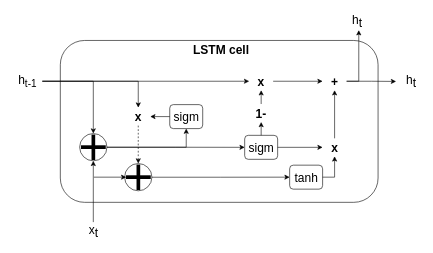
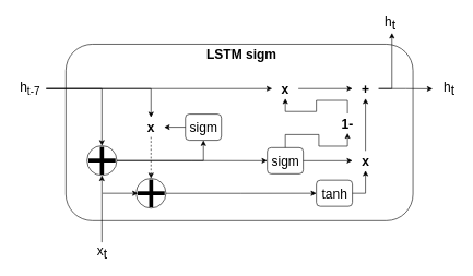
  <mxCell id="0" />
  <mxCell id="1" parent="0" />
  <mxCell id="2" value="" style="rounded=1;whiteSpace=wrap;html=1;fillColor=none;" parent="1" vertex="1"><mxGeometry x="100" y="67" width="530" height="270" as="geometry" /></mxCell>
  <mxCell id="3" value="+" style="text;html=1;align=center;verticalAlign=middle;resizable=0;points=[];autosize=1;fontSize=85;" parent="1" vertex="1"><mxGeometry x="120" y="190" width="70" height="110" as="geometry" /></mxCell>
  <mxCell id="4" style="edgeStyle=orthogonalEdgeStyle;rounded=0;orthogonalLoop=1;jettySize=auto;html=1;entryX=0.5;entryY=1;entryDx=0;entryDy=0;" edge="1" parent="1" source="6" target="32"><mxGeometry relative="1" as="geometry" /></mxCell>
  <mxCell id="5" style="edgeStyle=orthogonalEdgeStyle;rounded=0;orthogonalLoop=1;jettySize=auto;html=1;entryX=0;entryY=0.5;entryDx=0;entryDy=0;" edge="1" parent="1" source="6" target="22"><mxGeometry relative="1" as="geometry" /></mxCell>
  <mxCell id="6" value="" style="ellipse;whiteSpace=wrap;html=1;aspect=fixed;fillColor=none;" parent="1" vertex="1"><mxGeometry x="132.25" y="222.25" width="45.5" height="45.5" as="geometry" /></mxCell>
  <mxCell id="7" style="edgeStyle=orthogonalEdgeStyle;rounded=0;orthogonalLoop=1;jettySize=auto;html=1;entryX=0.5;entryY=1;entryDx=0;entryDy=0;" edge="1" parent="1" source="8" target="6"><mxGeometry relative="1" as="geometry" /></mxCell>
  <mxCell id="8" value="x&lt;sub style=&quot;font-size: 20px;&quot;&gt;t&lt;/sub&gt;" style="text;html=1;align=center;verticalAlign=middle;resizable=0;points=[];autosize=1;fontSize=20;" parent="1" vertex="1"><mxGeometry x="140" y="370" width="30" height="30" as="geometry" /></mxCell>
  <mxCell id="9" style="edgeStyle=orthogonalEdgeStyle;rounded=0;orthogonalLoop=1;jettySize=auto;html=1;" edge="1" parent="1" source="12" target="16"><mxGeometry relative="1" as="geometry" /></mxCell>
  <mxCell id="10" style="edgeStyle=orthogonalEdgeStyle;rounded=0;orthogonalLoop=1;jettySize=auto;html=1;entryX=0.5;entryY=0;entryDx=0;entryDy=0;" edge="1" parent="1" source="12" target="6"><mxGeometry relative="1" as="geometry" /></mxCell>
  <mxCell id="11" style="edgeStyle=orthogonalEdgeStyle;rounded=0;orthogonalLoop=1;jettySize=auto;html=1;entryX=0.5;entryY=0;entryDx=0;entryDy=0;" edge="1" parent="1" source="12" target="34"><mxGeometry relative="1" as="geometry" /></mxCell>
- <mxCell id="12" value="h&lt;span style=&quot;font-size: 20px&quot;&gt;&lt;sub&gt;t-1&lt;/sub&gt;&lt;/span&gt;" style="text;html=1;align=center;verticalAlign=middle;resizable=0;points=[];autosize=1;fontSize=20;" parent="1" vertex="1"><mxGeometry x="20" y="115" width="50" height="40" as="geometry" /></mxCell>
+ <mxCell id="12" value="h&lt;span style=&quot;font-size: 20px&quot;&gt;&lt;sub&gt;t-7&lt;/sub&gt;&lt;/span&gt;" style="text;html=1;align=center;verticalAlign=middle;resizable=0;points=[];autosize=1;fontSize=20;" parent="1" vertex="1"><mxGeometry x="20" y="115" width="50" height="40" as="geometry" /></mxCell>
  <mxCell id="13" value="h&lt;sub style=&quot;font-size: 20px;&quot;&gt;t&lt;br style=&quot;font-size: 20px;&quot;&gt;&lt;/sub&gt;" style="text;html=1;align=center;verticalAlign=middle;resizable=0;points=[];autosize=1;fontSize=20;" parent="1" vertex="1"><mxGeometry x="670" y="120" width="30" height="30" as="geometry" /></mxCell>
- <mxCell id="14" value="LSTM cell" style="text;html=1;align=center;verticalAlign=middle;resizable=0;points=[];autosize=1;fontSize=20;fontStyle=1" parent="1" vertex="1"><mxGeometry x="312.5" y="67" width="110" height="30" as="geometry" /></mxCell>
+ <mxCell id="14" value="LSTM sigm" style="text;html=1;align=center;verticalAlign=middle;resizable=0;points=[];autosize=1;fontSize=20;fontStyle=1" parent="1" vertex="1"><mxGeometry x="312.5" y="67" width="110" height="30" as="geometry" /></mxCell>
  <mxCell id="15" style="edgeStyle=orthogonalEdgeStyle;rounded=0;orthogonalLoop=1;jettySize=auto;html=1;exitX=1;exitY=0.5;exitDx=0;exitDy=0;entryX=0;entryY=0.5;entryDx=0;entryDy=0;" edge="1" parent="1" source="16" target="19"><mxGeometry relative="1" as="geometry" /></mxCell>
  <mxCell id="16" value="x" style="rounded=1;whiteSpace=wrap;html=1;fontSize=20;fillColor=none;fontStyle=1;strokeColor=none;" parent="1" vertex="1"><mxGeometry x="415" y="120" width="40" height="30" as="geometry" /></mxCell>
  <mxCell id="17" style="edgeStyle=orthogonalEdgeStyle;rounded=0;orthogonalLoop=1;jettySize=auto;html=1;exitX=1;exitY=0.5;exitDx=0;exitDy=0;" edge="1" parent="1" source="19"><mxGeometry relative="1" as="geometry"><mxPoint x="660" y="135.333" as="targetPoint" /></mxGeometry></mxCell>
  <mxCell id="18" style="edgeStyle=orthogonalEdgeStyle;rounded=0;orthogonalLoop=1;jettySize=auto;html=1;entryX=0.611;entryY=0.994;entryDx=0;entryDy=0;entryPerimeter=0;exitX=1;exitY=0.5;exitDx=0;exitDy=0;" edge="1" parent="1" source="19" target="25"><mxGeometry relative="1" as="geometry" /></mxCell>
  <mxCell id="19" value="+" style="rounded=1;whiteSpace=wrap;html=1;fontSize=20;fillColor=none;fontStyle=1;strokeColor=none;" parent="1" vertex="1"><mxGeometry x="537.5" y="120" width="40" height="30" as="geometry" /></mxCell>
  <mxCell id="20" style="edgeStyle=orthogonalEdgeStyle;rounded=0;orthogonalLoop=1;jettySize=auto;html=1;" edge="1" parent="1" source="22" target="37"><mxGeometry relative="1" as="geometry" /></mxCell>
  <mxCell id="21" style="edgeStyle=orthogonalEdgeStyle;rounded=0;orthogonalLoop=1;jettySize=auto;html=1;exitX=0.5;exitY=0;exitDx=0;exitDy=0;entryX=0.5;entryY=1;entryDx=0;entryDy=0;" edge="1" parent="1" source="22" target="30"><mxGeometry relative="1" as="geometry" /></mxCell>
  <mxCell id="22" value="sigm" style="rounded=1;whiteSpace=wrap;html=1;fillColor=none;fontSize=20;" parent="1" vertex="1"><mxGeometry x="407.5" y="225.25" width="55" height="40" as="geometry" /></mxCell>
  <mxCell id="23" style="edgeStyle=orthogonalEdgeStyle;rounded=0;orthogonalLoop=1;jettySize=auto;html=1;exitX=1;exitY=0.5;exitDx=0;exitDy=0;entryX=0.5;entryY=1;entryDx=0;entryDy=0;" edge="1" parent="1" source="24" target="37"><mxGeometry relative="1" as="geometry" /></mxCell>
  <mxCell id="24" value="tanh" style="rounded=1;whiteSpace=wrap;html=1;fillColor=none;fontSize=20;" parent="1" vertex="1"><mxGeometry x="482.5" y="275" width="55" height="40" as="geometry" /></mxCell>
  <mxCell id="25" value="h&lt;sub style=&quot;font-size: 20px;&quot;&gt;t&lt;br style=&quot;font-size: 20px;&quot;&gt;&lt;/sub&gt;" style="text;html=1;align=center;verticalAlign=middle;resizable=0;points=[];autosize=1;fontSize=20;" parent="1" vertex="1"><mxGeometry x="579.5" y="20" width="30" height="30" as="geometry" /></mxCell>
  <mxCell id="26" value="+" style="text;html=1;align=center;verticalAlign=middle;resizable=0;points=[];autosize=1;fontSize=85;" vertex="1" parent="1"><mxGeometry x="195" y="240" width="70" height="110" as="geometry" /></mxCell>
  <mxCell id="27" style="edgeStyle=orthogonalEdgeStyle;rounded=0;orthogonalLoop=1;jettySize=auto;html=1;entryX=0;entryY=0.5;entryDx=0;entryDy=0;" edge="1" parent="1" source="28" target="24"><mxGeometry relative="1" as="geometry" /></mxCell>
  <mxCell id="28" value="" style="ellipse;whiteSpace=wrap;html=1;aspect=fixed;fillColor=none;" vertex="1" parent="1"><mxGeometry x="207.25" y="272.25" width="45.5" height="45.5" as="geometry" /></mxCell>
  <mxCell id="29" style="edgeStyle=orthogonalEdgeStyle;rounded=0;orthogonalLoop=1;jettySize=auto;html=1;exitX=0.5;exitY=0;exitDx=0;exitDy=0;entryX=0.5;entryY=1;entryDx=0;entryDy=0;" edge="1" parent="1" source="30" target="16"><mxGeometry relative="1" as="geometry" /></mxCell>
- <mxCell id="30" value="1-" style="rounded=1;whiteSpace=wrap;html=1;fontSize=20;fillColor=none;fontStyle=1;strokeColor=none;" vertex="1" parent="1"><mxGeometry x="415" y="173" width="40" height="30" as="geometry" /></mxCell>
+ <mxCell id="30" value="1-" style="rounded=1;whiteSpace=wrap;html=1;fontSize=20;fillColor=none;fontStyle=1;strokeColor=none;" vertex="1" parent="1"><mxGeometry x="510" y="173" width="40" height="30" as="geometry" /></mxCell>
  <mxCell id="31" style="edgeStyle=orthogonalEdgeStyle;rounded=0;orthogonalLoop=1;jettySize=auto;html=1;exitX=0;exitY=0.5;exitDx=0;exitDy=0;entryX=1;entryY=0.5;entryDx=0;entryDy=0;" edge="1" parent="1" source="32" target="34"><mxGeometry relative="1" as="geometry" /></mxCell>
  <mxCell id="32" value="sigm" style="rounded=1;whiteSpace=wrap;html=1;fillColor=none;fontSize=20;" vertex="1" parent="1"><mxGeometry x="282.5" y="174" width="55" height="40" as="geometry" /></mxCell>
  <mxCell id="33" style="edgeStyle=orthogonalEdgeStyle;rounded=0;orthogonalLoop=1;jettySize=auto;html=1;entryX=0.5;entryY=0;entryDx=0;entryDy=0;dashed=1;" edge="1" parent="1" source="34" target="28"><mxGeometry relative="1" as="geometry" /></mxCell>
  <mxCell id="34" value="x" style="rounded=1;whiteSpace=wrap;html=1;fontSize=20;fillColor=none;fontStyle=1;strokeColor=none;" vertex="1" parent="1"><mxGeometry x="210" y="179" width="40" height="30" as="geometry" /></mxCell>
  <mxCell id="35" value="" style="endArrow=classic;html=1;" edge="1" parent="1"><mxGeometry width="50" height="50" relative="1" as="geometry"><mxPoint x="156" y="295" as="sourcePoint" /><mxPoint x="210" y="295" as="targetPoint" /></mxGeometry></mxCell>
  <mxCell id="36" style="edgeStyle=orthogonalEdgeStyle;rounded=0;orthogonalLoop=1;jettySize=auto;html=1;exitX=0.5;exitY=0;exitDx=0;exitDy=0;" edge="1" parent="1" source="37" target="19"><mxGeometry relative="1" as="geometry" /></mxCell>
  <mxCell id="37" value="x" style="rounded=1;whiteSpace=wrap;html=1;fontSize=20;fillColor=none;fontStyle=1;strokeColor=none;" vertex="1" parent="1"><mxGeometry x="537.5" y="230.25" width="40" height="30" as="geometry" /></mxCell>
